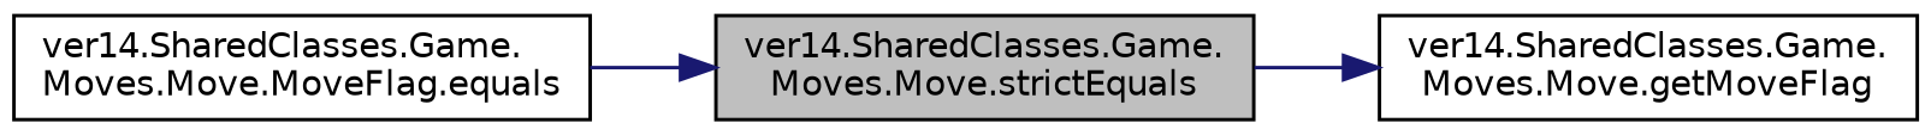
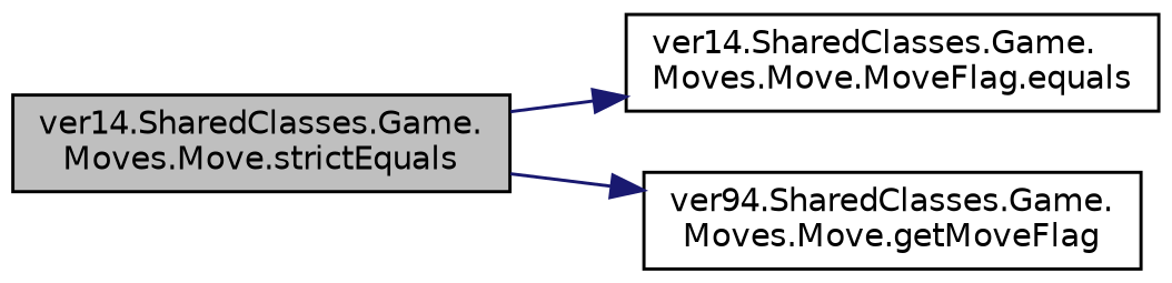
  digraph {
    rankdir=LR
    node [color=black fillcolor=white fontname=Helvetica fontsize=10 shape=record style=filled]
    edge [color=midnightblue fontname=Helvetica fontsize=10 labelfontname=Helvetica labelfontsize=10 style=solid]
    n1 [fillcolor=grey75 fontcolor=black height=0.2 label="ver14.SharedClasses.Game.\lMoves.Move.strictEquals" width=0.4]
    n2 [height=0.2 label="ver14.SharedClasses.Game.\lMoves.Move.MoveFlag.equals" width=0.4]
-   n3 [height=0.2 label="ver14.SharedClasses.Game.\lMoves.Move.getMoveFlag" width=0.4]
-   n2 -> n1
+   n3 [height=0.2 label="ver94.SharedClasses.Game.\lMoves.Move.getMoveFlag" width=0.4]
+   n1 -> n2
    n1 -> n3
  }
